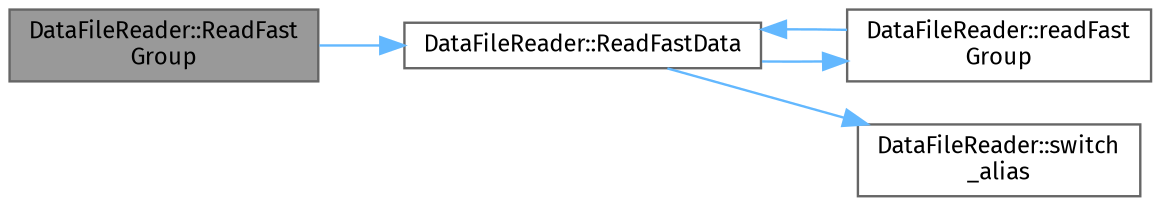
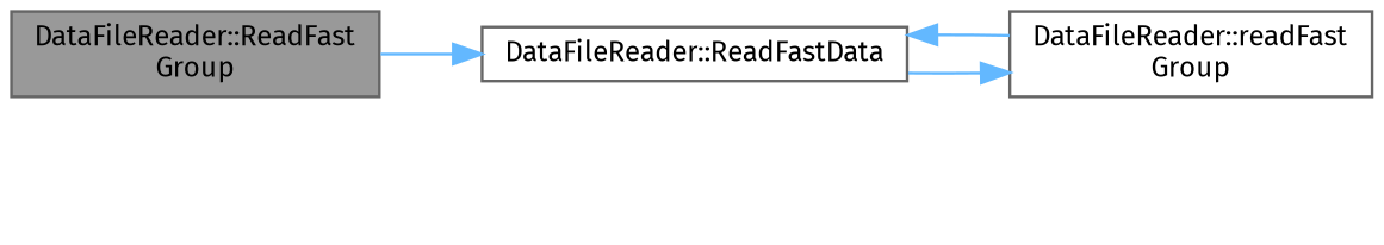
  digraph {
    rankdir=LR
    fontname="Fira Sans"
    node [color=grey40 fillcolor=white fontname="Fira Sans" fontsize=10 shape=box style=filled]
    edge [color=steelblue1 fontname="Fira Sans" fontsize=10 labelfontname=Helvetica labelfontsize=10 style=solid]
    n1 [color=gray40 fillcolor=grey60 fontcolor=black height=0.2 label="DataFileReader::ReadFast\lGroup" width=0.4]
    n2 [height=0.2 label="DataFileReader::ReadFastData" width=0.4]
    n3 [height=0.2 label="DataFileReader::readFast\lGroup" width=0.4]
-   n4 [height=0.2 label="DataFileReader::switch\l_alias" width=0.4]
    n1 -> n2
    n2 -> n3
-   n2 -> n4
    n3 -> n2
  }
